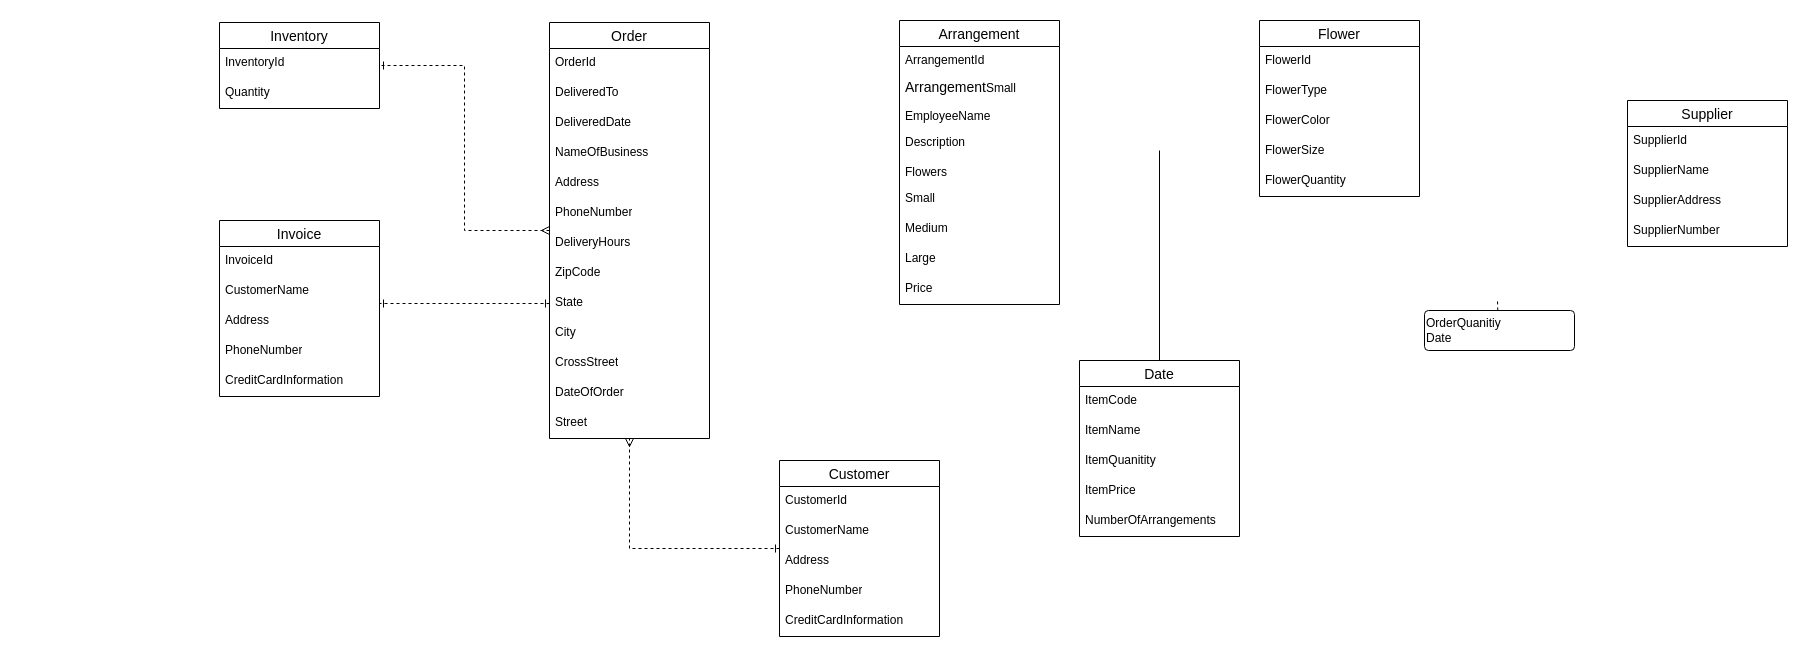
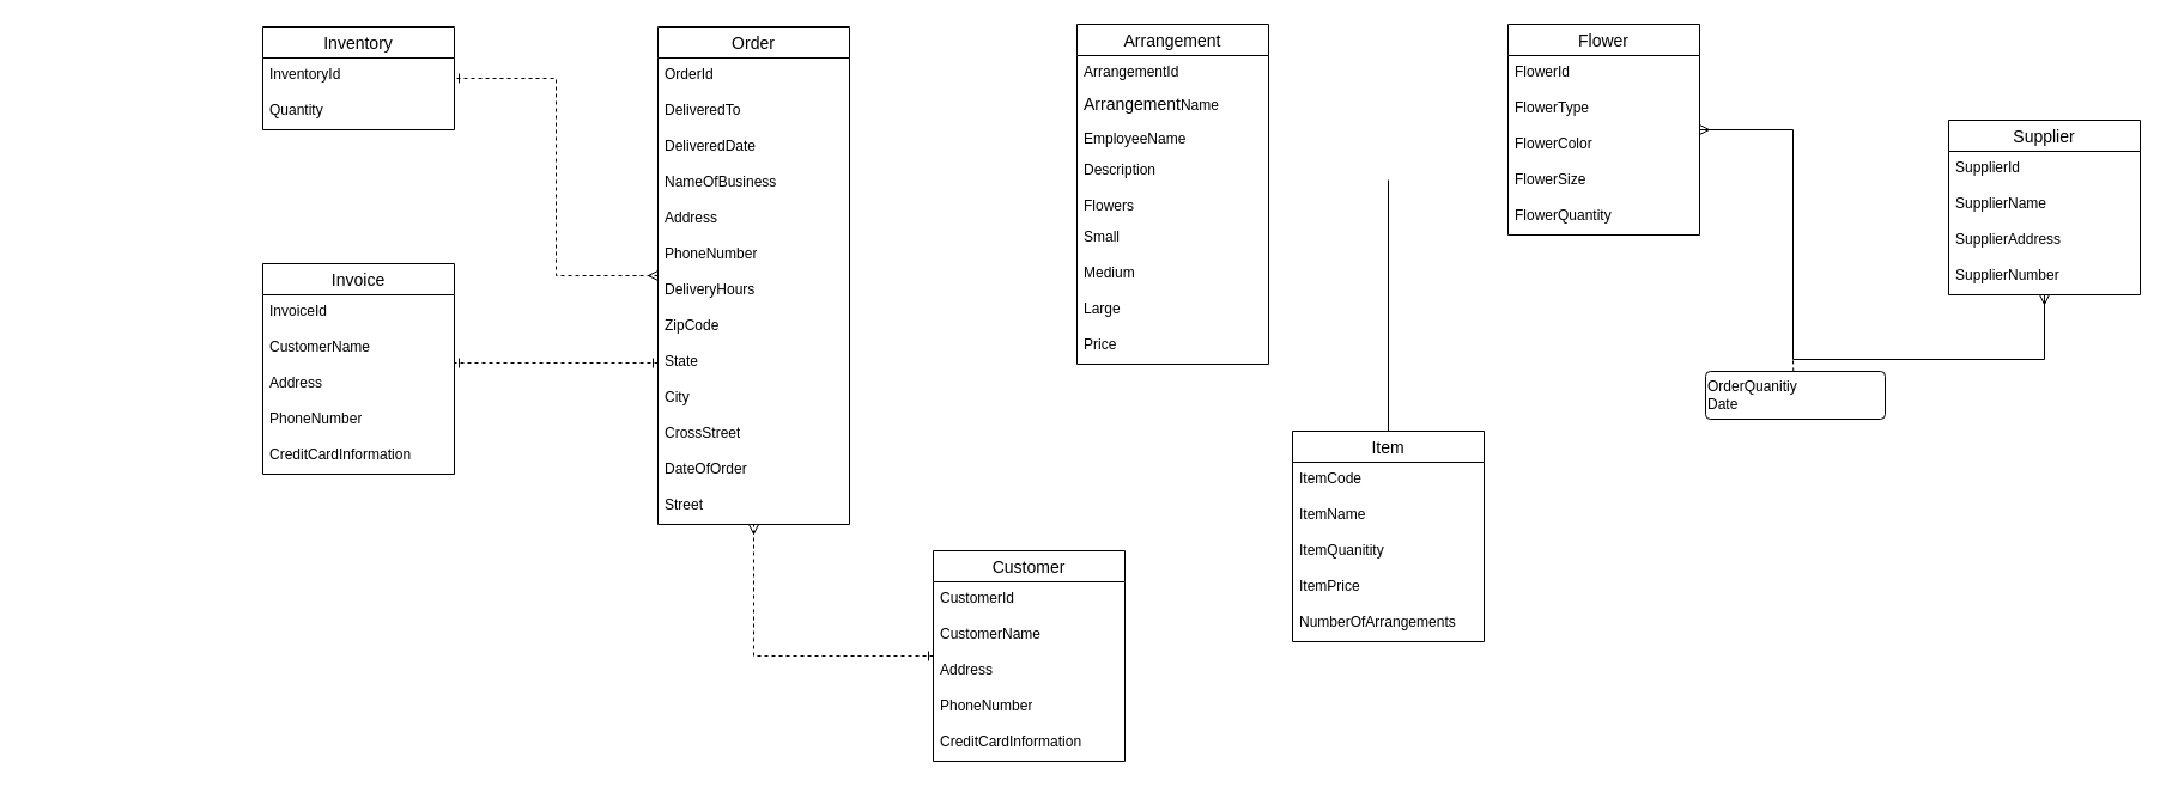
  <mxCell id="0" />
  <mxCell id="1" parent="0" />
  <mxCell id="2" style="edgeStyle=orthogonalEdgeStyle;rounded=0;orthogonalLoop=1;jettySize=auto;html=1;endArrow=ERone;endFill=0;startArrow=ERmany;startFill=0;dashed=1;" parent="1" source="3" target="59" edge="1"><mxGeometry relative="1" as="geometry" /></mxCell>
  <mxCell id="3" value="Order" style="swimlane;fontStyle=0;childLayout=stackLayout;horizontal=1;startSize=26;horizontalStack=0;resizeParent=1;resizeParentMax=0;resizeLast=0;collapsible=1;marginBottom=0;align=center;fontSize=14;" parent="1" vertex="1"><mxGeometry x="549" y="22" width="160" height="416" as="geometry" /></mxCell>
  <mxCell id="4" value="OrderId" style="text;strokeColor=none;fillColor=none;spacingLeft=4;spacingRight=4;overflow=hidden;rotatable=0;points=[[0,0.5],[1,0.5]];portConstraint=eastwest;fontSize=12;whiteSpace=wrap;html=1;" parent="3" vertex="1"><mxGeometry y="26" width="160" height="30" as="geometry" /></mxCell>
  <mxCell id="5" value="DeliveredTo" style="text;strokeColor=none;fillColor=none;spacingLeft=4;spacingRight=4;overflow=hidden;rotatable=0;points=[[0,0.5],[1,0.5]];portConstraint=eastwest;fontSize=12;whiteSpace=wrap;html=1;" parent="3" vertex="1"><mxGeometry y="56" width="160" height="30" as="geometry" /></mxCell>
  <mxCell id="6" value="DeliveredDate" style="text;strokeColor=none;fillColor=none;spacingLeft=4;spacingRight=4;overflow=hidden;rotatable=0;points=[[0,0.5],[1,0.5]];portConstraint=eastwest;fontSize=12;whiteSpace=wrap;html=1;" parent="3" vertex="1"><mxGeometry y="86" width="160" height="30" as="geometry" /></mxCell>
  <mxCell id="7" value="NameOfBusiness" style="text;strokeColor=none;fillColor=none;spacingLeft=4;spacingRight=4;overflow=hidden;rotatable=0;points=[[0,0.5],[1,0.5]];portConstraint=eastwest;fontSize=12;whiteSpace=wrap;html=1;" parent="3" vertex="1"><mxGeometry y="116" width="160" height="30" as="geometry" /></mxCell>
  <mxCell id="8" value="Address" style="text;strokeColor=none;fillColor=none;spacingLeft=4;spacingRight=4;overflow=hidden;rotatable=0;points=[[0,0.5],[1,0.5]];portConstraint=eastwest;fontSize=12;whiteSpace=wrap;html=1;" parent="3" vertex="1"><mxGeometry y="146" width="160" height="30" as="geometry" /></mxCell>
  <mxCell id="9" value="PhoneNumber" style="text;strokeColor=none;fillColor=none;spacingLeft=4;spacingRight=4;overflow=hidden;rotatable=0;points=[[0,0.5],[1,0.5]];portConstraint=eastwest;fontSize=12;whiteSpace=wrap;html=1;" parent="3" vertex="1"><mxGeometry y="176" width="160" height="30" as="geometry" /></mxCell>
  <mxCell id="10" value="DeliveryHours" style="text;strokeColor=none;fillColor=none;spacingLeft=4;spacingRight=4;overflow=hidden;rotatable=0;points=[[0,0.5],[1,0.5]];portConstraint=eastwest;fontSize=12;whiteSpace=wrap;html=1;" parent="3" vertex="1"><mxGeometry y="206" width="160" height="30" as="geometry" /></mxCell>
  <mxCell id="11" value="ZipCode" style="text;strokeColor=none;fillColor=none;spacingLeft=4;spacingRight=4;overflow=hidden;rotatable=0;points=[[0,0.5],[1,0.5]];portConstraint=eastwest;fontSize=12;whiteSpace=wrap;html=1;" parent="3" vertex="1"><mxGeometry y="236" width="160" height="30" as="geometry" /></mxCell>
  <mxCell id="12" value="State" style="text;strokeColor=none;fillColor=none;spacingLeft=4;spacingRight=4;overflow=hidden;rotatable=0;points=[[0,0.5],[1,0.5]];portConstraint=eastwest;fontSize=12;whiteSpace=wrap;html=1;" parent="3" vertex="1"><mxGeometry y="266" width="160" height="30" as="geometry" /></mxCell>
  <mxCell id="13" value="City" style="text;strokeColor=none;fillColor=none;spacingLeft=4;spacingRight=4;overflow=hidden;rotatable=0;points=[[0,0.5],[1,0.5]];portConstraint=eastwest;fontSize=12;whiteSpace=wrap;html=1;" parent="3" vertex="1"><mxGeometry y="296" width="160" height="30" as="geometry" /></mxCell>
  <mxCell id="14" value="CrossStreet" style="text;strokeColor=none;fillColor=none;spacingLeft=4;spacingRight=4;overflow=hidden;rotatable=0;points=[[0,0.5],[1,0.5]];portConstraint=eastwest;fontSize=12;whiteSpace=wrap;html=1;" parent="3" vertex="1"><mxGeometry y="326" width="160" height="30" as="geometry" /></mxCell>
  <mxCell id="15" value="DateOfOrder" style="text;strokeColor=none;fillColor=none;spacingLeft=4;spacingRight=4;overflow=hidden;rotatable=0;points=[[0,0.5],[1,0.5]];portConstraint=eastwest;fontSize=12;whiteSpace=wrap;html=1;" parent="3" vertex="1"><mxGeometry y="356" width="160" height="30" as="geometry" /></mxCell>
  <mxCell id="16" value="Street" style="text;strokeColor=none;fillColor=none;spacingLeft=4;spacingRight=4;overflow=hidden;rotatable=0;points=[[0,0.5],[1,0.5]];portConstraint=eastwest;fontSize=12;whiteSpace=wrap;html=1;" parent="3" vertex="1"><mxGeometry y="386" width="160" height="30" as="geometry" /></mxCell>
  <mxCell id="17" style="edgeStyle=orthogonalEdgeStyle;rounded=0;orthogonalLoop=1;jettySize=auto;html=1;endArrow=ERmany;endFill=0;startArrow=ERone;startFill=0;dashed=1;" parent="1" source="18" target="3" edge="1"><mxGeometry relative="1" as="geometry" /></mxCell>
  <mxCell id="18" value="Customer" style="swimlane;fontStyle=0;childLayout=stackLayout;horizontal=1;startSize=26;horizontalStack=0;resizeParent=1;resizeParentMax=0;resizeLast=0;collapsible=1;marginBottom=0;align=center;fontSize=14;" parent="1" vertex="1"><mxGeometry x="779" y="460" width="160" height="176" as="geometry" /></mxCell>
  <mxCell id="19" value="CustomerId" style="text;strokeColor=none;fillColor=none;spacingLeft=4;spacingRight=4;overflow=hidden;rotatable=0;points=[[0,0.5],[1,0.5]];portConstraint=eastwest;fontSize=12;whiteSpace=wrap;html=1;" vertex="1" parent="18"><mxGeometry y="26" width="160" height="30" as="geometry" /></mxCell>
  <mxCell id="20" value="CustomerName" style="text;strokeColor=none;fillColor=none;spacingLeft=4;spacingRight=4;overflow=hidden;rotatable=0;points=[[0,0.5],[1,0.5]];portConstraint=eastwest;fontSize=12;whiteSpace=wrap;html=1;" parent="18" vertex="1"><mxGeometry y="56" width="160" height="30" as="geometry" /></mxCell>
  <mxCell id="21" value="Address" style="text;strokeColor=none;fillColor=none;spacingLeft=4;spacingRight=4;overflow=hidden;rotatable=0;points=[[0,0.5],[1,0.5]];portConstraint=eastwest;fontSize=12;whiteSpace=wrap;html=1;" parent="18" vertex="1"><mxGeometry y="86" width="160" height="30" as="geometry" /></mxCell>
  <mxCell id="22" value="PhoneNumber" style="text;strokeColor=none;fillColor=none;spacingLeft=4;spacingRight=4;overflow=hidden;rotatable=0;points=[[0,0.5],[1,0.5]];portConstraint=eastwest;fontSize=12;whiteSpace=wrap;html=1;" parent="18" vertex="1"><mxGeometry y="116" width="160" height="30" as="geometry" /></mxCell>
  <mxCell id="23" value="CreditCardInformation" style="text;strokeColor=none;fillColor=none;spacingLeft=4;spacingRight=4;overflow=hidden;rotatable=0;points=[[0,0.5],[1,0.5]];portConstraint=eastwest;fontSize=12;whiteSpace=wrap;html=1;" parent="18" vertex="1"><mxGeometry y="146" width="160" height="30" as="geometry" /></mxCell>
  <mxCell id="24" value="Arrangement" style="swimlane;fontStyle=0;childLayout=stackLayout;horizontal=1;startSize=26;horizontalStack=0;resizeParent=1;resizeParentMax=0;resizeLast=0;collapsible=1;marginBottom=0;align=center;fontSize=14;" parent="1" vertex="1"><mxGeometry x="899" y="20" width="160" height="284" as="geometry" /></mxCell>
  <mxCell id="25" value="ArrangementId" style="text;strokeColor=none;fillColor=none;spacingLeft=4;spacingRight=4;overflow=hidden;rotatable=0;points=[[0,0.5],[1,0.5]];portConstraint=eastwest;fontSize=12;whiteSpace=wrap;html=1;" vertex="1" parent="24"><mxGeometry y="26" width="160" height="26" as="geometry" /></mxCell>
- <mxCell id="26" value="&lt;span style=&quot;font-size: 14px; text-align: center; text-wrap-mode: nowrap;&quot;&gt;Arrangement&lt;/span&gt;Small" style="text;strokeColor=none;fillColor=none;spacingLeft=4;spacingRight=4;overflow=hidden;rotatable=0;points=[[0,0.5],[1,0.5]];portConstraint=eastwest;fontSize=12;whiteSpace=wrap;html=1;" parent="24" vertex="1"><mxGeometry y="52" width="160" height="30" as="geometry" /></mxCell>
+ <mxCell id="26" value="&lt;span style=&quot;font-size: 14px; text-align: center; text-wrap-mode: nowrap;&quot;&gt;Arrangement&lt;/span&gt;Name" style="text;strokeColor=none;fillColor=none;spacingLeft=4;spacingRight=4;overflow=hidden;rotatable=0;points=[[0,0.5],[1,0.5]];portConstraint=eastwest;fontSize=12;whiteSpace=wrap;html=1;" parent="24" vertex="1"><mxGeometry y="52" width="160" height="30" as="geometry" /></mxCell>
  <mxCell id="27" value="EmployeeName" style="text;strokeColor=none;fillColor=none;spacingLeft=4;spacingRight=4;overflow=hidden;rotatable=0;points=[[0,0.5],[1,0.5]];portConstraint=eastwest;fontSize=12;whiteSpace=wrap;html=1;" vertex="1" parent="24"><mxGeometry y="82" width="160" height="26" as="geometry" /></mxCell>
  <mxCell id="28" value="Description" style="text;strokeColor=none;fillColor=none;spacingLeft=4;spacingRight=4;overflow=hidden;rotatable=0;points=[[0,0.5],[1,0.5]];portConstraint=eastwest;fontSize=12;whiteSpace=wrap;html=1;" parent="24" vertex="1"><mxGeometry y="108" width="160" height="30" as="geometry" /></mxCell>
  <mxCell id="29" value="Flowers" style="text;strokeColor=none;fillColor=none;spacingLeft=4;spacingRight=4;overflow=hidden;rotatable=0;points=[[0,0.5],[1,0.5]];portConstraint=eastwest;fontSize=12;whiteSpace=wrap;html=1;" parent="24" vertex="1"><mxGeometry y="138" width="160" height="26" as="geometry" /></mxCell>
  <mxCell id="30" value="Small" style="text;strokeColor=none;fillColor=none;spacingLeft=4;spacingRight=4;overflow=hidden;rotatable=0;points=[[0,0.5],[1,0.5]];portConstraint=eastwest;fontSize=12;whiteSpace=wrap;html=1;" parent="24" vertex="1"><mxGeometry y="164" width="160" height="30" as="geometry" /></mxCell>
  <mxCell id="31" value="Medium" style="text;strokeColor=none;fillColor=none;spacingLeft=4;spacingRight=4;overflow=hidden;rotatable=0;points=[[0,0.5],[1,0.5]];portConstraint=eastwest;fontSize=12;whiteSpace=wrap;html=1;" parent="24" vertex="1"><mxGeometry y="194" width="160" height="30" as="geometry" /></mxCell>
  <mxCell id="32" value="Large" style="text;strokeColor=none;fillColor=none;spacingLeft=4;spacingRight=4;overflow=hidden;rotatable=0;points=[[0,0.5],[1,0.5]];portConstraint=eastwest;fontSize=12;whiteSpace=wrap;html=1;" parent="24" vertex="1"><mxGeometry y="224" width="160" height="30" as="geometry" /></mxCell>
  <mxCell id="33" value="Price" style="text;strokeColor=none;fillColor=none;spacingLeft=4;spacingRight=4;overflow=hidden;rotatable=0;points=[[0,0.5],[1,0.5]];portConstraint=eastwest;fontSize=12;whiteSpace=wrap;html=1;" parent="24" vertex="1"><mxGeometry y="254" width="160" height="30" as="geometry" /></mxCell>
  <mxCell id="34" style="edgeStyle=orthogonalEdgeStyle;rounded=0;orthogonalLoop=1;jettySize=auto;html=1;endArrow=none;endFill=0;" edge="1" parent="1" source="35"><mxGeometry relative="1" as="geometry"><mxPoint x="1159" y="150" as="targetPoint" /></mxGeometry></mxCell>
- <mxCell id="35" value="Date" style="swimlane;fontStyle=0;childLayout=stackLayout;horizontal=1;startSize=26;horizontalStack=0;resizeParent=1;resizeParentMax=0;resizeLast=0;collapsible=1;marginBottom=0;align=center;fontSize=14;" parent="1" vertex="1"><mxGeometry x="1079" y="360" width="160" height="176" as="geometry" /></mxCell>
+ <mxCell id="35" value="Item" style="swimlane;fontStyle=0;childLayout=stackLayout;horizontal=1;startSize=26;horizontalStack=0;resizeParent=1;resizeParentMax=0;resizeLast=0;collapsible=1;marginBottom=0;align=center;fontSize=14;" parent="1" vertex="1"><mxGeometry x="1079" y="360" width="160" height="176" as="geometry" /></mxCell>
  <mxCell id="36" value="ItemCode" style="text;strokeColor=none;fillColor=none;spacingLeft=4;spacingRight=4;overflow=hidden;rotatable=0;points=[[0,0.5],[1,0.5]];portConstraint=eastwest;fontSize=12;whiteSpace=wrap;html=1;" parent="35" vertex="1"><mxGeometry y="26" width="160" height="30" as="geometry" /></mxCell>
  <mxCell id="37" value="ItemName" style="text;strokeColor=none;fillColor=none;spacingLeft=4;spacingRight=4;overflow=hidden;rotatable=0;points=[[0,0.5],[1,0.5]];portConstraint=eastwest;fontSize=12;whiteSpace=wrap;html=1;" vertex="1" parent="35"><mxGeometry y="56" width="160" height="30" as="geometry" /></mxCell>
  <mxCell id="38" value="ItemQuanitity" style="text;strokeColor=none;fillColor=none;spacingLeft=4;spacingRight=4;overflow=hidden;rotatable=0;points=[[0,0.5],[1,0.5]];portConstraint=eastwest;fontSize=12;whiteSpace=wrap;html=1;" vertex="1" parent="35"><mxGeometry y="86" width="160" height="30" as="geometry" /></mxCell>
  <mxCell id="39" value="ItemPrice" style="text;strokeColor=none;fillColor=none;spacingLeft=4;spacingRight=4;overflow=hidden;rotatable=0;points=[[0,0.5],[1,0.5]];portConstraint=eastwest;fontSize=12;whiteSpace=wrap;html=1;" vertex="1" parent="35"><mxGeometry y="116" width="160" height="30" as="geometry" /></mxCell>
  <mxCell id="40" value="NumberOfArrangements" style="text;strokeColor=none;fillColor=none;spacingLeft=4;spacingRight=4;overflow=hidden;rotatable=0;points=[[0,0.5],[1,0.5]];portConstraint=eastwest;fontSize=12;whiteSpace=wrap;html=1;" parent="35" vertex="1"><mxGeometry y="146" width="160" height="30" as="geometry" /></mxCell>
+ <mxCell id="41" style="edgeStyle=orthogonalEdgeStyle;rounded=0;orthogonalLoop=1;jettySize=auto;html=1;endArrow=ERmany;endFill=0;startArrow=ERmany;startFill=0;" parent="1" source="42" target="47" edge="1"><mxGeometry relative="1" as="geometry"><Array as="points"><mxPoint x="1707" y="300" /><mxPoint x="1497" y="300" /><mxPoint x="1497" y="108" /></Array></mxGeometry></mxCell>
  <mxCell id="42" value="Supplier" style="swimlane;fontStyle=0;childLayout=stackLayout;horizontal=1;startSize=26;horizontalStack=0;resizeParent=1;resizeParentMax=0;resizeLast=0;collapsible=1;marginBottom=0;align=center;fontSize=14;" parent="1" vertex="1"><mxGeometry x="1627" y="100" width="160" height="146" as="geometry" /></mxCell>
  <mxCell id="43" value="SupplierId" style="text;strokeColor=none;fillColor=none;spacingLeft=4;spacingRight=4;overflow=hidden;rotatable=0;points=[[0,0.5],[1,0.5]];portConstraint=eastwest;fontSize=12;whiteSpace=wrap;html=1;" vertex="1" parent="42"><mxGeometry y="26" width="160" height="30" as="geometry" /></mxCell>
  <mxCell id="44" value="SupplierName" style="text;strokeColor=none;fillColor=none;spacingLeft=4;spacingRight=4;overflow=hidden;rotatable=0;points=[[0,0.5],[1,0.5]];portConstraint=eastwest;fontSize=12;whiteSpace=wrap;html=1;" parent="42" vertex="1"><mxGeometry y="56" width="160" height="30" as="geometry" /></mxCell>
  <mxCell id="45" value="SupplierAddress" style="text;strokeColor=none;fillColor=none;spacingLeft=4;spacingRight=4;overflow=hidden;rotatable=0;points=[[0,0.5],[1,0.5]];portConstraint=eastwest;fontSize=12;whiteSpace=wrap;html=1;" parent="42" vertex="1"><mxGeometry y="86" width="160" height="30" as="geometry" /></mxCell>
  <mxCell id="46" value="SupplierNumber" style="text;strokeColor=none;fillColor=none;spacingLeft=4;spacingRight=4;overflow=hidden;rotatable=0;points=[[0,0.5],[1,0.5]];portConstraint=eastwest;fontSize=12;whiteSpace=wrap;html=1;" parent="42" vertex="1"><mxGeometry y="116" width="160" height="30" as="geometry" /></mxCell>
  <mxCell id="47" value="Flower" style="swimlane;fontStyle=0;childLayout=stackLayout;horizontal=1;startSize=26;horizontalStack=0;resizeParent=1;resizeParentMax=0;resizeLast=0;collapsible=1;marginBottom=0;align=center;fontSize=14;" parent="1" vertex="1"><mxGeometry x="1259" y="20" width="160" height="176" as="geometry" /></mxCell>
  <mxCell id="48" value="FlowerId" style="text;strokeColor=none;fillColor=none;spacingLeft=4;spacingRight=4;overflow=hidden;rotatable=0;points=[[0,0.5],[1,0.5]];portConstraint=eastwest;fontSize=12;whiteSpace=wrap;html=1;" parent="47" vertex="1"><mxGeometry y="26" width="160" height="30" as="geometry" /></mxCell>
  <mxCell id="49" value="FlowerType" style="text;strokeColor=none;fillColor=none;spacingLeft=4;spacingRight=4;overflow=hidden;rotatable=0;points=[[0,0.5],[1,0.5]];portConstraint=eastwest;fontSize=12;whiteSpace=wrap;html=1;" parent="47" vertex="1"><mxGeometry y="56" width="160" height="30" as="geometry" /></mxCell>
  <mxCell id="50" value="FlowerColor" style="text;strokeColor=none;fillColor=none;spacingLeft=4;spacingRight=4;overflow=hidden;rotatable=0;points=[[0,0.5],[1,0.5]];portConstraint=eastwest;fontSize=12;whiteSpace=wrap;html=1;" parent="47" vertex="1"><mxGeometry y="86" width="160" height="30" as="geometry" /></mxCell>
  <mxCell id="51" value="FlowerSize" style="text;strokeColor=none;fillColor=none;spacingLeft=4;spacingRight=4;overflow=hidden;rotatable=0;points=[[0,0.5],[1,0.5]];portConstraint=eastwest;fontSize=12;whiteSpace=wrap;html=1;" vertex="1" parent="47"><mxGeometry y="116" width="160" height="30" as="geometry" /></mxCell>
  <mxCell id="52" value="FlowerQuantity" style="text;strokeColor=none;fillColor=none;spacingLeft=4;spacingRight=4;overflow=hidden;rotatable=0;points=[[0,0.5],[1,0.5]];portConstraint=eastwest;fontSize=12;whiteSpace=wrap;html=1;" vertex="1" parent="47"><mxGeometry y="146" width="160" height="30" as="geometry" /></mxCell>
  <mxCell id="53" value="Invoice" style="swimlane;fontStyle=0;childLayout=stackLayout;horizontal=1;startSize=26;horizontalStack=0;resizeParent=1;resizeParentMax=0;resizeLast=0;collapsible=1;marginBottom=0;align=center;fontSize=14;" parent="1" vertex="1"><mxGeometry x="219" y="220" width="160" height="176" as="geometry" /></mxCell>
  <mxCell id="54" value="InvoiceId" style="text;strokeColor=none;fillColor=none;spacingLeft=4;spacingRight=4;overflow=hidden;rotatable=0;points=[[0,0.5],[1,0.5]];portConstraint=eastwest;fontSize=12;whiteSpace=wrap;html=1;" vertex="1" parent="53"><mxGeometry y="26" width="160" height="30" as="geometry" /></mxCell>
  <mxCell id="55" value="CustomerName" style="text;strokeColor=none;fillColor=none;spacingLeft=4;spacingRight=4;overflow=hidden;rotatable=0;points=[[0,0.5],[1,0.5]];portConstraint=eastwest;fontSize=12;whiteSpace=wrap;html=1;" parent="53" vertex="1"><mxGeometry y="56" width="160" height="30" as="geometry" /></mxCell>
  <mxCell id="56" value="Address" style="text;strokeColor=none;fillColor=none;spacingLeft=4;spacingRight=4;overflow=hidden;rotatable=0;points=[[0,0.5],[1,0.5]];portConstraint=eastwest;fontSize=12;whiteSpace=wrap;html=1;" parent="53" vertex="1"><mxGeometry y="86" width="160" height="30" as="geometry" /></mxCell>
  <mxCell id="57" value="PhoneNumber" style="text;strokeColor=none;fillColor=none;spacingLeft=4;spacingRight=4;overflow=hidden;rotatable=0;points=[[0,0.5],[1,0.5]];portConstraint=eastwest;fontSize=12;whiteSpace=wrap;html=1;" parent="53" vertex="1"><mxGeometry y="116" width="160" height="30" as="geometry" /></mxCell>
  <mxCell id="58" value="CreditCardInformation" style="text;strokeColor=none;fillColor=none;spacingLeft=4;spacingRight=4;overflow=hidden;rotatable=0;points=[[0,0.5],[1,0.5]];portConstraint=eastwest;fontSize=12;whiteSpace=wrap;html=1;" parent="53" vertex="1"><mxGeometry y="146" width="160" height="30" as="geometry" /></mxCell>
  <mxCell id="59" value="Inventory" style="swimlane;fontStyle=0;childLayout=stackLayout;horizontal=1;startSize=26;horizontalStack=0;resizeParent=1;resizeParentMax=0;resizeLast=0;collapsible=1;marginBottom=0;align=center;fontSize=14;" parent="1" vertex="1"><mxGeometry x="219" y="22" width="160" height="86" as="geometry" /></mxCell>
  <mxCell id="60" value="InventoryId" style="text;strokeColor=none;fillColor=none;spacingLeft=4;spacingRight=4;overflow=hidden;rotatable=0;points=[[0,0.5],[1,0.5]];portConstraint=eastwest;fontSize=12;whiteSpace=wrap;html=1;" parent="59" vertex="1"><mxGeometry y="26" width="160" height="30" as="geometry" /></mxCell>
  <mxCell id="61" value="Quantity" style="text;strokeColor=none;fillColor=none;spacingLeft=4;spacingRight=4;overflow=hidden;rotatable=0;points=[[0,0.5],[1,0.5]];portConstraint=eastwest;fontSize=12;whiteSpace=wrap;html=1;" parent="59" vertex="1"><mxGeometry y="56" width="160" height="30" as="geometry" /></mxCell>
  <mxCell id="62" style="edgeStyle=orthogonalEdgeStyle;rounded=0;orthogonalLoop=1;jettySize=auto;html=1;endArrow=ERone;endFill=0;exitX=0;exitY=0.5;exitDx=0;exitDy=0;startArrow=ERone;startFill=0;dashed=1;" parent="1" source="12" target="53" edge="1"><mxGeometry relative="1" as="geometry"><Array as="points"><mxPoint x="219" y="272" /><mxPoint x="219" y="260" /><mxPoint x="20" y="260" /></Array></mxGeometry></mxCell>
  <mxCell id="63" style="edgeStyle=orthogonalEdgeStyle;rounded=0;orthogonalLoop=1;jettySize=auto;html=1;exitX=0.49;exitY=0.148;exitDx=0;exitDy=0;dashed=1;endArrow=none;endFill=0;exitPerimeter=0;" edge="1" parent="1" source="64"><mxGeometry relative="1" as="geometry"><mxPoint x="1497" y="300" as="targetPoint" /><mxPoint x="1472" y="486" as="sourcePoint" /></mxGeometry></mxCell>
  <mxCell id="64" value="OrderQuanitiy&lt;div&gt;Date&lt;/div&gt;" style="rounded=1;arcSize=10;whiteSpace=wrap;html=1;align=left;" vertex="1" parent="1"><mxGeometry x="1424" y="310" width="150" height="40" as="geometry" /></mxCell>
